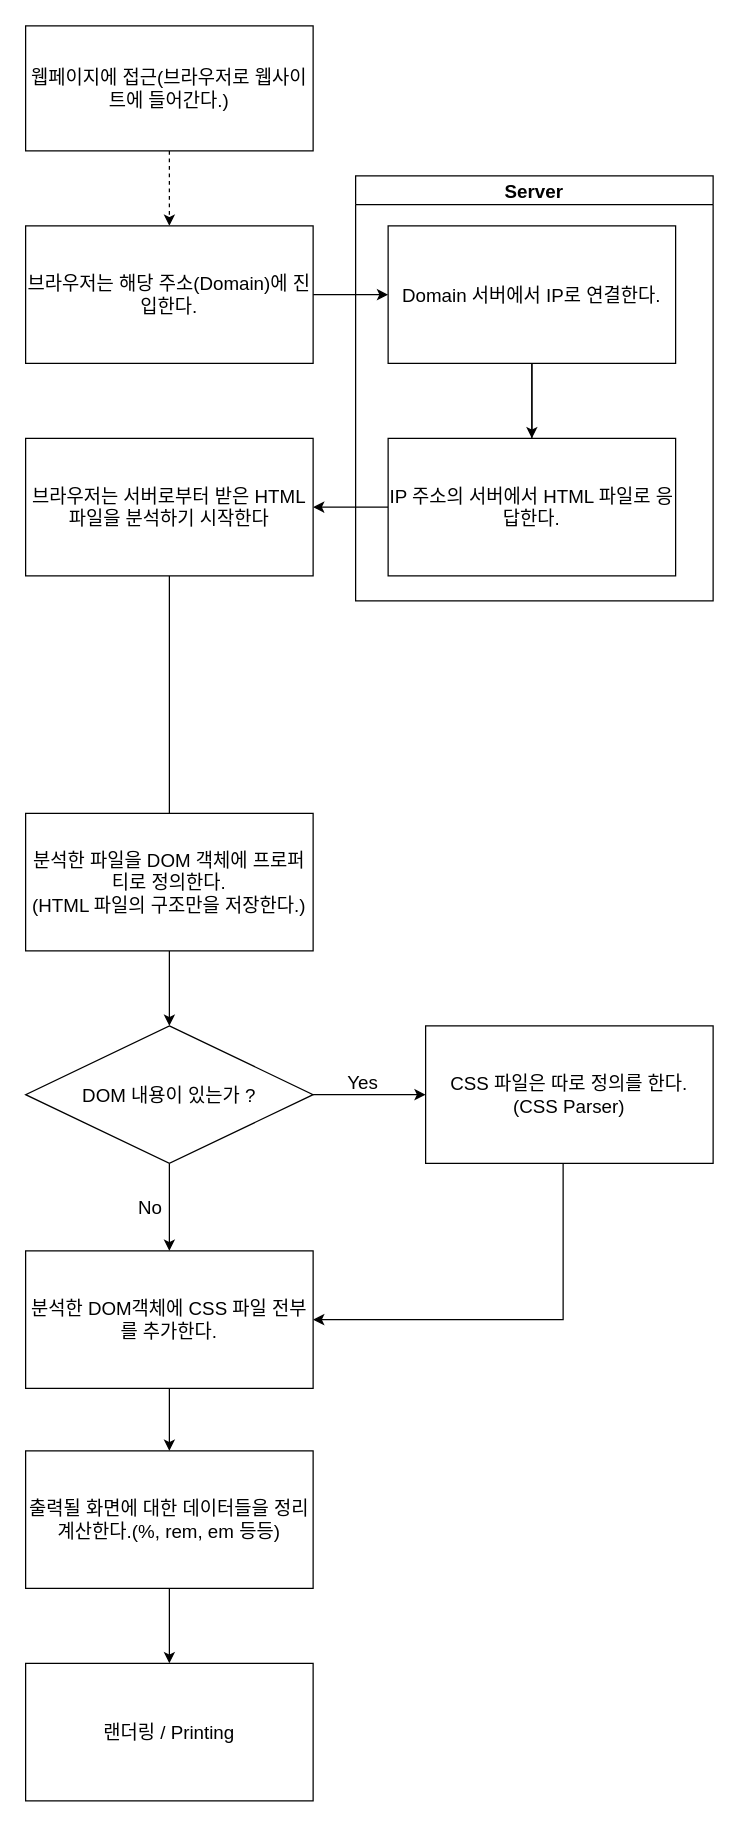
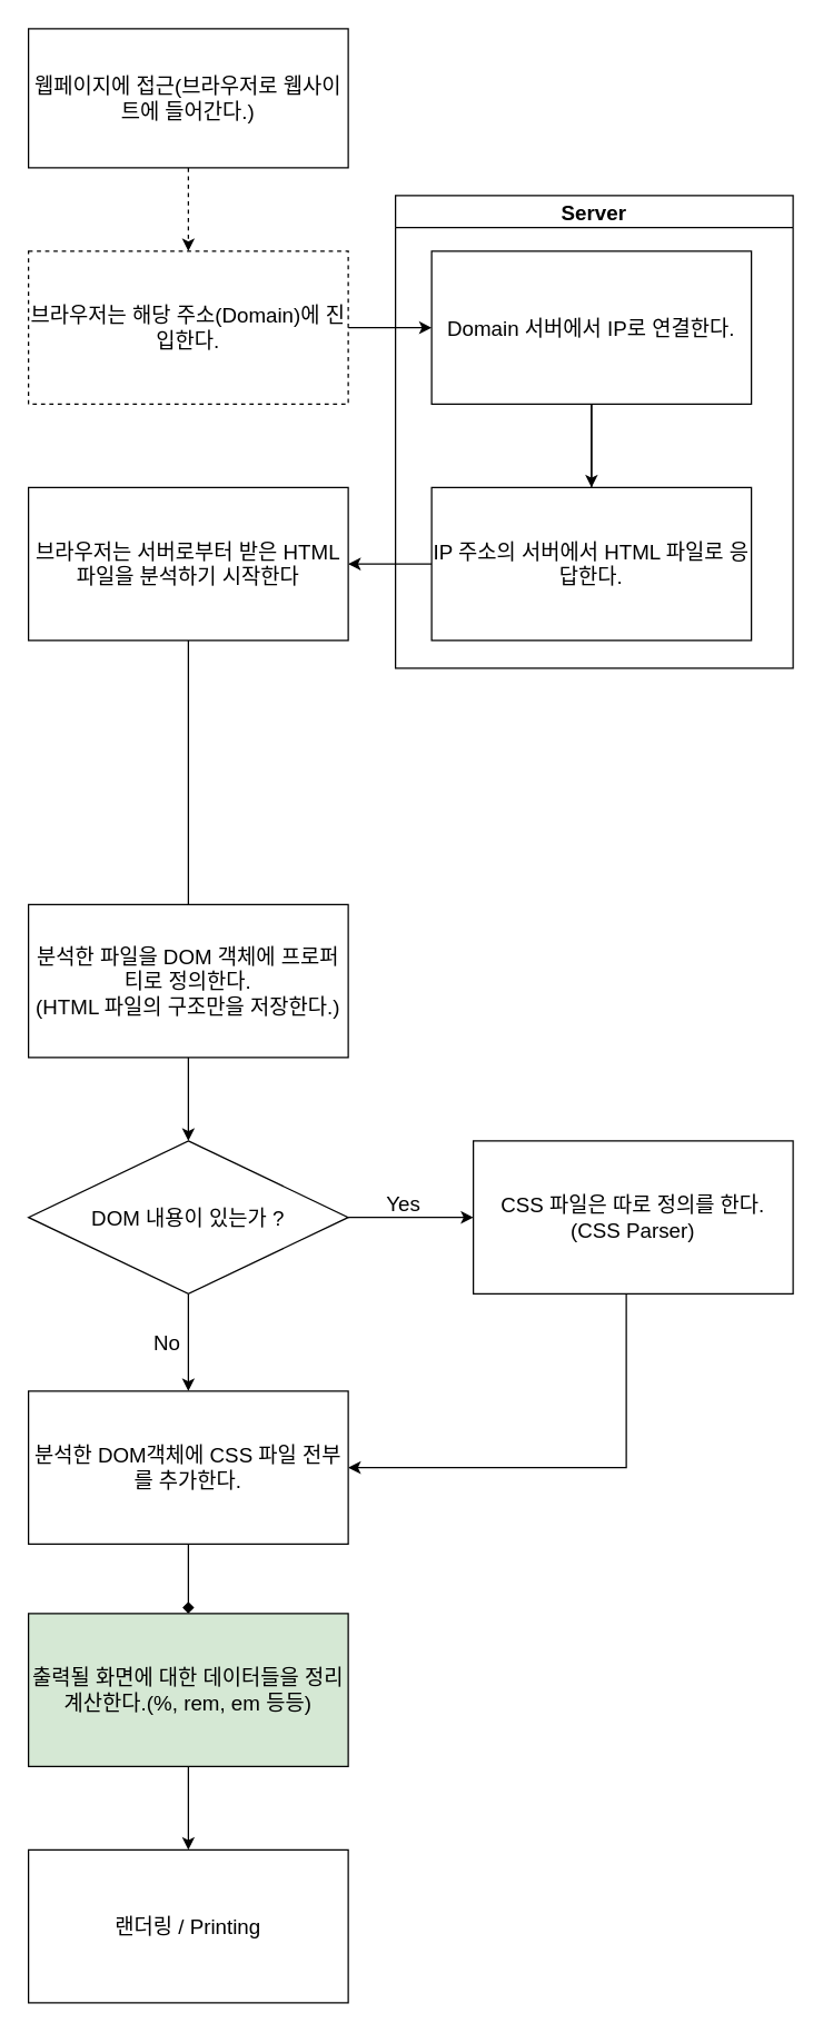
  <mxCell id="0" />
  <mxCell id="1" parent="0" />
  <mxCell id="2" style="edgeStyle=orthogonalEdgeStyle;rounded=0;orthogonalLoop=1;jettySize=auto;html=1;entryX=0.5;entryY=0;entryDx=0;entryDy=0;dashed=1;" edge="1" parent="1" source="3" target="5"><mxGeometry relative="1" as="geometry"><mxPoint x="135" y="170" as="targetPoint" /></mxGeometry></mxCell>
  <mxCell id="3" value="웹페이지에 접근(브라우저로 웹사이트에 들어간다.)" style="rounded=0;whiteSpace=wrap;html=1;perimeterSpacing=0;fontSize=15;" vertex="1" parent="1"><mxGeometry x="20" y="20" width="230" height="100" as="geometry" /></mxCell>
  <mxCell id="4" style="edgeStyle=orthogonalEdgeStyle;rounded=0;orthogonalLoop=1;jettySize=auto;html=1;entryX=0;entryY=0.5;entryDx=0;entryDy=0;" edge="1" parent="1" source="5" target="8"><mxGeometry relative="1" as="geometry" /></mxCell>
- <mxCell id="5" value="브라우저는 해당 주소(Domain)에 진입한다." style="rounded=0;whiteSpace=wrap;html=1;perimeterSpacing=0;fontSize=15;" vertex="1" parent="1"><mxGeometry x="20" y="180" width="230" height="110" as="geometry" /></mxCell>
+ <mxCell id="5" value="브라우저는 해당 주소(Domain)에 진입한다." style="rounded=0;whiteSpace=wrap;html=1;perimeterSpacing=0;fontSize=15;dashed=1;" vertex="1" parent="1"><mxGeometry x="20" y="180" width="230" height="110" as="geometry" /></mxCell>
  <mxCell id="6" style="edgeStyle=orthogonalEdgeStyle;rounded=0;orthogonalLoop=1;jettySize=auto;html=1;entryX=0.5;entryY=0;entryDx=0;entryDy=0;" edge="1" parent="1" source="8" target="10"><mxGeometry relative="1" as="geometry" /></mxCell>
  <mxCell id="7" value="" style="edgeStyle=orthogonalEdgeStyle;rounded=0;orthogonalLoop=1;jettySize=auto;html=1;fontSize=15;" edge="1" parent="1" source="8"><mxGeometry relative="1" as="geometry"><mxPoint x="425" y="370" as="targetPoint" /></mxGeometry></mxCell>
  <mxCell id="8" value="Domain 서버에서 IP로 연결한다." style="rounded=0;whiteSpace=wrap;html=1;perimeterSpacing=0;fontSize=15;" vertex="1" parent="1"><mxGeometry x="310" y="180" width="230" height="110" as="geometry" /></mxCell>
  <mxCell id="9" style="edgeStyle=orthogonalEdgeStyle;rounded=0;orthogonalLoop=1;jettySize=auto;html=1;entryX=1;entryY=0.5;entryDx=0;entryDy=0;" edge="1" parent="1" source="10" target="12"><mxGeometry relative="1" as="geometry" /></mxCell>
  <mxCell id="10" value="IP 주소의 서버에서 HTML 파일로 응답한다." style="rounded=0;whiteSpace=wrap;html=1;perimeterSpacing=0;fontSize=15;" vertex="1" parent="1"><mxGeometry x="310" y="350" width="230" height="110" as="geometry" /></mxCell>
  <mxCell id="11" style="edgeStyle=orthogonalEdgeStyle;rounded=0;orthogonalLoop=1;jettySize=auto;html=1;entryX=0.5;entryY=0;entryDx=0;entryDy=0;endArrow=none;" edge="1" parent="1" source="12" target="14"><mxGeometry relative="1" as="geometry" /></mxCell>
  <mxCell id="12" value="브라우저는 서버로부터 받은 HTML파일을 분석하기 시작한다" style="rounded=0;whiteSpace=wrap;html=1;perimeterSpacing=0;fontSize=15;" vertex="1" parent="1"><mxGeometry x="20" y="350" width="230" height="110" as="geometry" /></mxCell>
  <mxCell id="13" style="edgeStyle=orthogonalEdgeStyle;rounded=0;orthogonalLoop=1;jettySize=auto;html=1;entryX=0.5;entryY=0;entryDx=0;entryDy=0;fontSize=15;" edge="1" parent="1" source="14" target="17"><mxGeometry relative="1" as="geometry" /></mxCell>
  <mxCell id="14" value="분석한 파일을 DOM 객체에 프로퍼티로 정의한다.&lt;br&gt;(HTML 파일의 구조만을 저장한다.)" style="rounded=0;whiteSpace=wrap;html=1;perimeterSpacing=0;fontSize=15;" vertex="1" parent="1"><mxGeometry x="20" y="650" width="230" height="110" as="geometry" /></mxCell>
  <mxCell id="15" style="edgeStyle=orthogonalEdgeStyle;rounded=0;orthogonalLoop=1;jettySize=auto;html=1;entryX=0;entryY=0.5;entryDx=0;entryDy=0;fontSize=15;" edge="1" parent="1" source="17" target="19"><mxGeometry relative="1" as="geometry" /></mxCell>
  <mxCell id="16" style="edgeStyle=orthogonalEdgeStyle;rounded=0;orthogonalLoop=1;jettySize=auto;html=1;entryX=0.5;entryY=0;entryDx=0;entryDy=0;fontSize=15;" edge="1" parent="1" source="17" target="22"><mxGeometry relative="1" as="geometry" /></mxCell>
  <mxCell id="17" value="DOM 내용이 있는가 ?" style="rhombus;whiteSpace=wrap;html=1;fontSize=15;" vertex="1" parent="1"><mxGeometry x="20" y="820" width="230" height="110" as="geometry" /></mxCell>
  <mxCell id="18" style="edgeStyle=orthogonalEdgeStyle;rounded=0;orthogonalLoop=1;jettySize=auto;html=1;entryX=1;entryY=0.5;entryDx=0;entryDy=0;fontSize=15;" edge="1" parent="1" source="19" target="22"><mxGeometry relative="1" as="geometry"><Array as="points"><mxPoint x="450" y="1055" /></Array></mxGeometry></mxCell>
  <mxCell id="19" value="CSS 파일은 따로 정의를 한다.&lt;br&gt;(CSS Parser)" style="rounded=0;whiteSpace=wrap;html=1;perimeterSpacing=0;fontSize=15;" vertex="1" parent="1"><mxGeometry x="340" y="820" width="230" height="110" as="geometry" /></mxCell>
  <mxCell id="20" value="Yes" style="text;html=1;strokeColor=none;fillColor=none;align=center;verticalAlign=middle;whiteSpace=wrap;rounded=0;fontSize=15;" vertex="1" parent="1"><mxGeometry x="260" y="850" width="60" height="30" as="geometry" /></mxCell>
- <mxCell id="21" style="edgeStyle=orthogonalEdgeStyle;rounded=0;orthogonalLoop=1;jettySize=auto;html=1;entryX=0.5;entryY=0;entryDx=0;entryDy=0;fontSize=15;" edge="1" parent="1" source="22" target="25"><mxGeometry relative="1" as="geometry" /></mxCell>
+ <mxCell id="21" style="edgeStyle=orthogonalEdgeStyle;rounded=0;orthogonalLoop=1;jettySize=auto;html=1;entryX=0.5;entryY=0;entryDx=0;entryDy=0;fontSize=15;endArrow=diamond;" edge="1" parent="1" source="22" target="25"><mxGeometry relative="1" as="geometry" /></mxCell>
  <mxCell id="22" value="분석한 DOM객체에 CSS 파일 전부를 추가한다." style="rounded=0;whiteSpace=wrap;html=1;perimeterSpacing=0;fontSize=15;" vertex="1" parent="1"><mxGeometry x="20" y="1000" width="230" height="110" as="geometry" /></mxCell>
  <mxCell id="23" value="No" style="text;html=1;strokeColor=none;fillColor=none;align=center;verticalAlign=middle;whiteSpace=wrap;rounded=0;fontSize=15;" vertex="1" parent="1"><mxGeometry x="90" y="950" width="60" height="30" as="geometry" /></mxCell>
  <mxCell id="24" style="edgeStyle=orthogonalEdgeStyle;rounded=0;orthogonalLoop=1;jettySize=auto;html=1;entryX=0.5;entryY=0;entryDx=0;entryDy=0;fontSize=15;" edge="1" parent="1" source="25" target="26"><mxGeometry relative="1" as="geometry" /></mxCell>
- <mxCell id="25" value="출력될 화면에 대한 데이터들을 정리 계산한다.(%, rem, em 등등)" style="rounded=0;whiteSpace=wrap;html=1;perimeterSpacing=0;fontSize=15;" vertex="1" parent="1"><mxGeometry x="20" y="1160" width="230" height="110" as="geometry" /></mxCell>
+ <mxCell id="25" value="출력될 화면에 대한 데이터들을 정리 계산한다.(%, rem, em 등등)" style="rounded=0;whiteSpace=wrap;html=1;perimeterSpacing=0;fontSize=15;fillColor=#d5e8d4;" vertex="1" parent="1"><mxGeometry x="20" y="1160" width="230" height="110" as="geometry" /></mxCell>
  <mxCell id="26" value="랜더링 / Printing" style="rounded=0;whiteSpace=wrap;html=1;perimeterSpacing=0;fontSize=15;" vertex="1" parent="1"><mxGeometry x="20" y="1330" width="230" height="110" as="geometry" /></mxCell>
  <mxCell id="27" value="Server" style="swimlane;fontSize=15;" vertex="1" parent="1"><mxGeometry x="284" y="140" width="286" height="340" as="geometry" /></mxCell>
